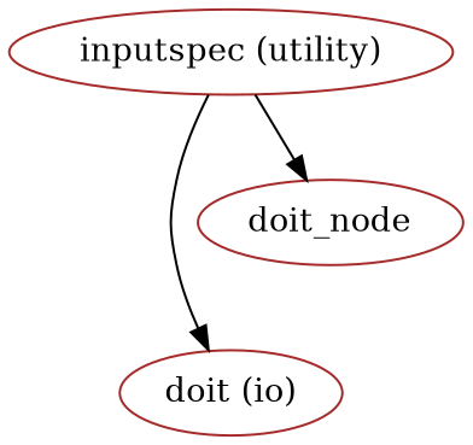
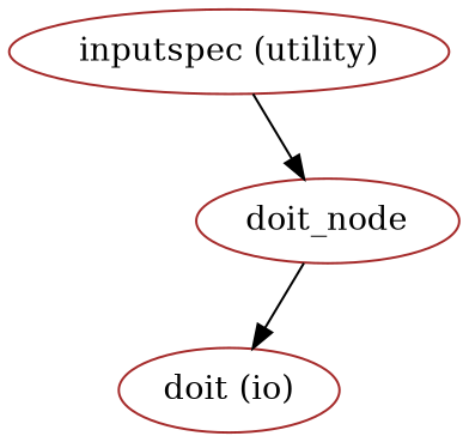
  strict digraph {
    node [color=brown shape=ellipse]
    n1 [label="doit (io)"]
    doit_node
    "inputspec (utility)"
-   "inputspec (utility)" -> n1
+   doit_node -> n1
    "inputspec (utility)" -> doit_node
  }
